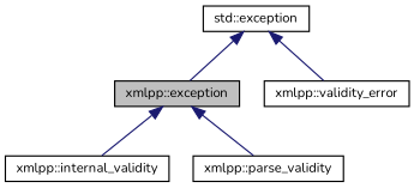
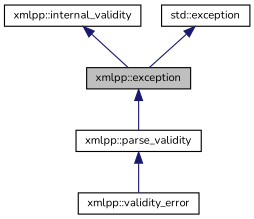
  digraph {
    fontname=Nunito
    node [color=black fontname=Nunito fontsize=10 shape=record]
    edge [color=midnightblue dir=back fontname=Nunito fontsize=10 labelfontname=FreeSans labelfontsize=10 style=solid]
    n1 [fillcolor=grey75 fontcolor=black height=0.2 label="xmlpp::exception" style=filled width=0.4]
    n2 [height=0.2 label="xmlpp::internal_validity" width=0.4]
    n3 [height=0.2 label="xmlpp::parse_validity" width=0.4]
    n4 [height=0.2 label="xmlpp::validity_error" width=0.4]
    n5 [height=0.2 label="std::exception" width=0.4]
-   n1 -> n2
+   n2 -> n1
    n1 -> n3
-   n5 -> n4
+   n3 -> n4
    n5 -> n1
  }
